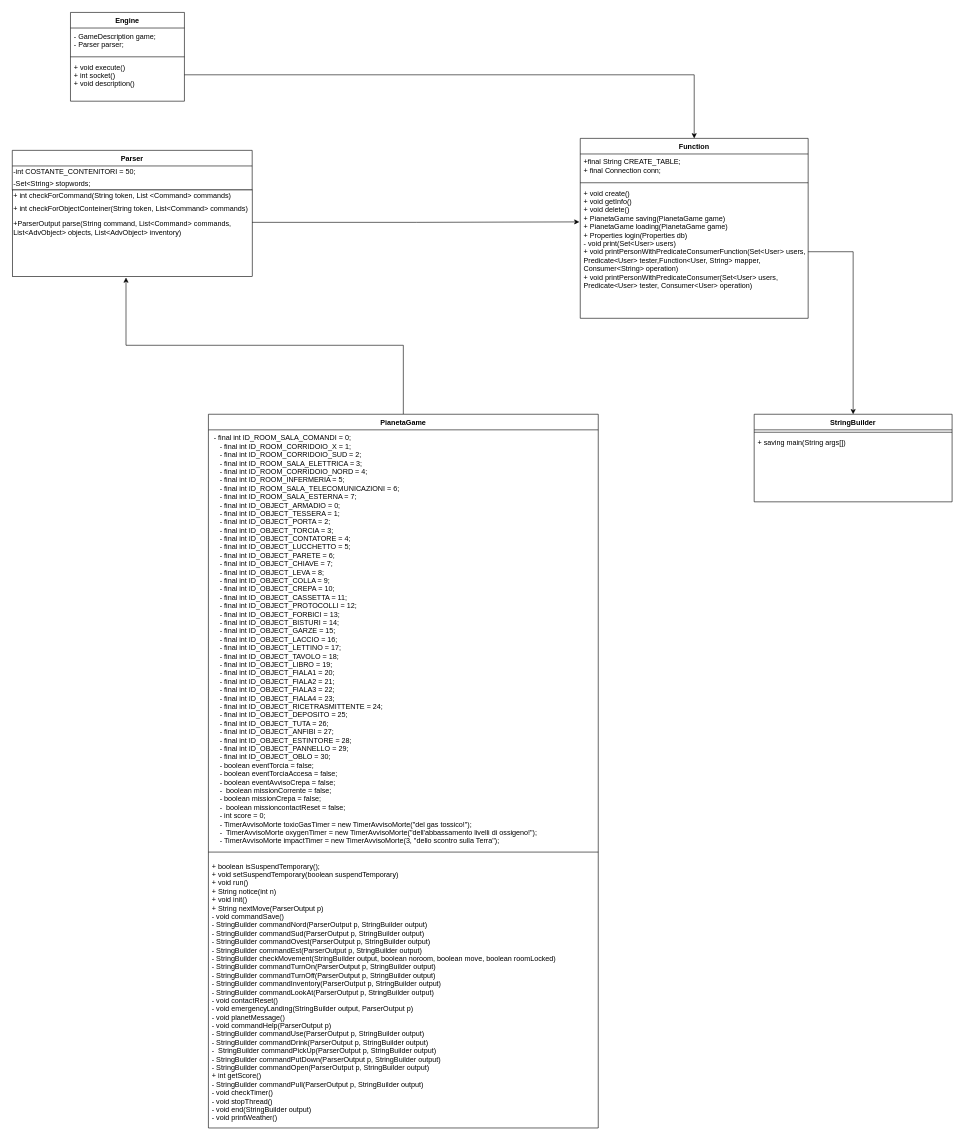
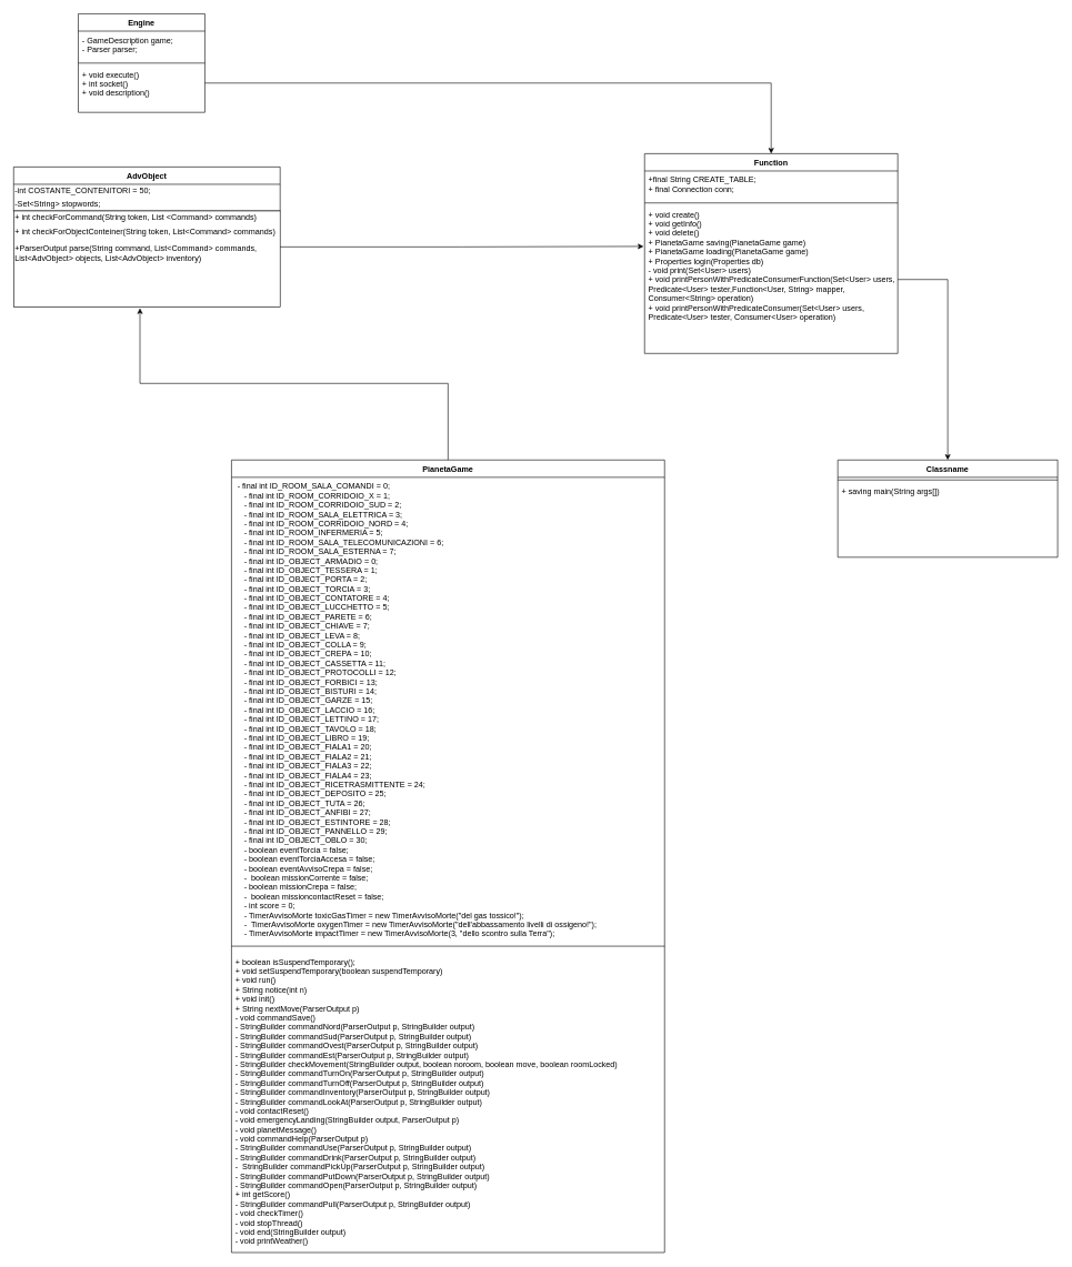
  <mxCell id="0" />
  <mxCell id="1" parent="0" />
  <mxCell id="2" value="Engine" style="swimlane;fontStyle=1;align=center;verticalAlign=top;childLayout=stackLayout;horizontal=1;startSize=26;horizontalStack=0;resizeParent=1;resizeLast=0;collapsible=1;marginBottom=0;rounded=0;shadow=0;strokeWidth=1;" parent="1" vertex="1"><mxGeometry x="117" y="20" width="190" height="148" as="geometry"><mxRectangle x="240" y="110" width="160" height="26" as="alternateBounds" /></mxGeometry></mxCell>
  <mxCell id="3" value="- GameDescription game;&#10;- Parser parser;&#10; " style="text;align=left;verticalAlign=top;spacingLeft=4;spacingRight=4;overflow=hidden;rotatable=0;points=[[0,0.5],[1,0.5]];portConstraint=eastwest;rounded=0;shadow=0;html=0;" parent="2" vertex="1"><mxGeometry y="26" width="190" height="44" as="geometry" /></mxCell>
  <mxCell id="4" value="" style="line;html=1;strokeWidth=1;align=left;verticalAlign=middle;spacingTop=-1;spacingLeft=3;spacingRight=3;rotatable=0;labelPosition=right;points=[];portConstraint=eastwest;" parent="2" vertex="1"><mxGeometry y="70" width="190" height="8" as="geometry" /></mxCell>
  <mxCell id="5" value="+ void execute()&#10;+ int socket()&#10;+ void description() " style="text;align=left;verticalAlign=top;spacingLeft=4;spacingRight=4;overflow=hidden;rotatable=0;points=[[0,0.5],[1,0.5]];portConstraint=eastwest;" parent="2" vertex="1"><mxGeometry y="78" width="190" height="52" as="geometry" /></mxCell>
- <mxCell id="6" value="Parser" style="swimlane;fontStyle=1;align=center;verticalAlign=top;childLayout=stackLayout;horizontal=1;startSize=26;horizontalStack=0;resizeParent=1;resizeParentMax=0;resizeLast=0;collapsible=1;marginBottom=0;" vertex="1" parent="1"><mxGeometry x="20" y="250" width="400" height="66" as="geometry" /></mxCell>
+ <mxCell id="6" value="AdvObject" style="swimlane;fontStyle=1;align=center;verticalAlign=top;childLayout=stackLayout;horizontal=1;startSize=26;horizontalStack=0;resizeParent=1;resizeParentMax=0;resizeLast=0;collapsible=1;marginBottom=0;" vertex="1" parent="1"><mxGeometry x="20" y="250" width="400" height="66" as="geometry" /></mxCell>
  <mxCell id="7" value="-int COSTANTE_CONTENITORI = 50;" style="text;html=1;align=left;verticalAlign=middle;resizable=0;points=[];autosize=1;" vertex="1" parent="6"><mxGeometry y="26" width="400" height="20" as="geometry" /></mxCell>
  <mxCell id="8" value="-Set&amp;lt;String&amp;gt; stopwords;" style="text;html=1;strokeColor=none;fillColor=none;align=left;verticalAlign=middle;whiteSpace=wrap;rounded=0;" vertex="1" parent="6"><mxGeometry y="46" width="400" height="20" as="geometry" /></mxCell>
  <mxCell id="9" value="&lt;br&gt;&lt;br&gt;&lt;br&gt;&lt;br&gt;&lt;br&gt;" style="html=1;labelBackgroundColor=none;" vertex="1" parent="1"><mxGeometry x="20" y="316" width="400" height="144" as="geometry" /></mxCell>
  <mxCell id="10" value="+ int checkForCommand(String token, List &amp;lt;Command&amp;gt; commands)" style="text;html=1;strokeColor=none;fillColor=none;align=left;verticalAlign=middle;whiteSpace=wrap;rounded=0;" vertex="1" parent="1"><mxGeometry x="20" y="316" width="420" height="20" as="geometry" /></mxCell>
  <mxCell id="11" value="+ int checkForObjectConteiner(String token, List&amp;lt;Command&amp;gt; commands)" style="text;html=1;strokeColor=none;fillColor=none;align=left;verticalAlign=middle;whiteSpace=wrap;rounded=0;" vertex="1" parent="1"><mxGeometry x="20" y="336" width="400" height="24" as="geometry" /></mxCell>
  <mxCell id="12" style="edgeStyle=orthogonalEdgeStyle;rounded=0;orthogonalLoop=1;jettySize=auto;html=1;exitX=1;exitY=0.25;exitDx=0;exitDy=0;entryX=-0.004;entryY=0.276;entryDx=0;entryDy=0;entryPerimeter=0;" edge="1" parent="1" source="13" target="22"><mxGeometry relative="1" as="geometry" /></mxCell>
  <mxCell id="13" value="+ParserOutput&amp;nbsp;parse(String command, List&amp;lt;Command&amp;gt; commands, List&amp;lt;AdvObject&amp;gt; objects, List&amp;lt;AdvObject&amp;gt; inventory)&amp;nbsp;" style="text;html=1;strokeColor=none;fillColor=none;align=left;verticalAlign=middle;whiteSpace=wrap;rounded=0;" vertex="1" parent="1"><mxGeometry x="20" y="360" width="400" height="40" as="geometry" /></mxCell>
  <mxCell id="14" style="edgeStyle=orthogonalEdgeStyle;rounded=0;orthogonalLoop=1;jettySize=auto;html=1;exitX=0.5;exitY=0;exitDx=0;exitDy=0;entryX=0.474;entryY=1.014;entryDx=0;entryDy=0;entryPerimeter=0;" edge="1" parent="1" source="15" target="9"><mxGeometry relative="1" as="geometry" /></mxCell>
  <mxCell id="15" value="PianetaGame" style="swimlane;fontStyle=1;align=center;verticalAlign=top;childLayout=stackLayout;horizontal=1;startSize=26;horizontalStack=0;resizeParent=1;resizeParentMax=0;resizeLast=0;collapsible=1;marginBottom=0;labelBackgroundColor=none;" vertex="1" parent="1"><mxGeometry x="347" y="690" width="650" height="1190" as="geometry" /></mxCell>
  <mxCell id="16" value=" - final int ID_ROOM_SALA_COMANDI = 0;&#10;    - final int ID_ROOM_CORRIDOIO_X = 1;&#10;    - final int ID_ROOM_CORRIDOIO_SUD = 2;&#10;    - final int ID_ROOM_SALA_ELETTRICA = 3;&#10;    - final int ID_ROOM_CORRIDOIO_NORD = 4;&#10;    - final int ID_ROOM_INFERMERIA = 5;&#10;    - final int ID_ROOM_SALA_TELECOMUNICAZIONI = 6;&#10;    - final int ID_ROOM_SALA_ESTERNA = 7;&#10;    - final int ID_OBJECT_ARMADIO = 0;&#10;    - final int ID_OBJECT_TESSERA = 1;&#10;    - final int ID_OBJECT_PORTA = 2;&#10;    - final int ID_OBJECT_TORCIA = 3;&#10;    - final int ID_OBJECT_CONTATORE = 4;&#10;    - final int ID_OBJECT_LUCCHETTO = 5;&#10;    - final int ID_OBJECT_PARETE = 6;&#10;    - final int ID_OBJECT_CHIAVE = 7;&#10;    - final int ID_OBJECT_LEVA = 8;&#10;    - final int ID_OBJECT_COLLA = 9;&#10;    - final int ID_OBJECT_CREPA = 10;&#10;    - final int ID_OBJECT_CASSETTA = 11;&#10;    - final int ID_OBJECT_PROTOCOLLI = 12;&#10;    - final int ID_OBJECT_FORBICI = 13;&#10;    - final int ID_OBJECT_BISTURI = 14;&#10;    - final int ID_OBJECT_GARZE = 15;&#10;    - final int ID_OBJECT_LACCIO = 16;&#10;    - final int ID_OBJECT_LETTINO = 17;&#10;    - final int ID_OBJECT_TAVOLO = 18;&#10;    - final int ID_OBJECT_LIBRO = 19;&#10;    - final int ID_OBJECT_FIALA1 = 20;&#10;    - final int ID_OBJECT_FIALA2 = 21;&#10;    - final int ID_OBJECT_FIALA3 = 22;&#10;    - final int ID_OBJECT_FIALA4 = 23;&#10;    - final int ID_OBJECT_RICETRASMITTENTE = 24;&#10;    - final int ID_OBJECT_DEPOSITO = 25;&#10;    - final int ID_OBJECT_TUTA = 26;&#10;    - final int ID_OBJECT_ANFIBI = 27;&#10;    - final int ID_OBJECT_ESTINTORE = 28;&#10;    - final int ID_OBJECT_PANNELLO = 29;&#10;    - final int ID_OBJECT_OBLO = 30;&#10;    - boolean eventTorcia = false;&#10;    - boolean eventTorciaAccesa = false;&#10;    - boolean eventAvvisoCrepa = false;&#10;    -  boolean missionCorrente = false;&#10;    - boolean missionCrepa = false;&#10;    -  boolean missioncontactReset = false;&#10;    - int score = 0;&#10;    - TimerAvvisoMorte toxicGasTimer = new TimerAvvisoMorte(&quot;del gas tossico!&quot;);&#10;    -  TimerAvvisoMorte oxygenTimer = new TimerAvvisoMorte(&quot;dell'abbassamento livelli di ossigeno!&quot;);&#10;    - TimerAvvisoMorte impactTimer = new TimerAvvisoMorte(3, &quot;dello scontro sulla Terra&quot;);" style="text;strokeColor=none;fillColor=none;align=left;verticalAlign=top;spacingLeft=4;spacingRight=4;overflow=hidden;rotatable=0;points=[[0,0.5],[1,0.5]];portConstraint=eastwest;" vertex="1" parent="15"><mxGeometry y="26" width="650" height="694" as="geometry" /></mxCell>
  <mxCell id="17" value="" style="line;strokeWidth=1;fillColor=none;align=left;verticalAlign=middle;spacingTop=-1;spacingLeft=3;spacingRight=3;rotatable=0;labelPosition=right;points=[];portConstraint=eastwest;" vertex="1" parent="15"><mxGeometry y="720" width="650" height="20" as="geometry" /></mxCell>
  <mxCell id="18" value="+ boolean isSuspendTemporary(); &#10;+ void setSuspendTemporary(boolean suspendTemporary)&#10;+ void run()&#10;+ String notice(int n)&#10;+ void init()&#10;+ String nextMove(ParserOutput p)&#10;- void commandSave()&#10;- StringBuilder commandNord(ParserOutput p, StringBuilder output)&#10;- StringBuilder commandSud(ParserOutput p, StringBuilder output)&#10;- StringBuilder commandOvest(ParserOutput p, StringBuilder output)&#10;- StringBuilder commandEst(ParserOutput p, StringBuilder output)&#10;- StringBuilder checkMovement(StringBuilder output, boolean noroom, boolean move, boolean roomLocked)&#10;- StringBuilder commandTurnOn(ParserOutput p, StringBuilder output)&#10;- StringBuilder commandTurnOff(ParserOutput p, StringBuilder output)&#10;- StringBuilder commandInventory(ParserOutput p, StringBuilder output)&#10;- StringBuilder commandLookAt(ParserOutput p, StringBuilder output)&#10;- void contactReset()&#10;- void emergencyLanding(StringBuilder output, ParserOutput p)&#10;- void planetMessage()&#10;- void commandHelp(ParserOutput p)&#10;- StringBuilder commandUse(ParserOutput p, StringBuilder output)&#10;- StringBuilder commandDrink(ParserOutput p, StringBuilder output)&#10;-  StringBuilder commandPickUp(ParserOutput p, StringBuilder output)&#10;- StringBuilder commandPutDown(ParserOutput p, StringBuilder output)&#10;- StringBuilder commandOpen(ParserOutput p, StringBuilder output)&#10;+ int getScore()&#10;- StringBuilder commandPull(ParserOutput p, StringBuilder output) &#10;- void checkTimer()&#10;- void stopThread()&#10;- void end(StringBuilder output)&#10;- void printWeather()" style="text;strokeColor=none;fillColor=none;align=left;verticalAlign=top;spacingLeft=4;spacingRight=4;overflow=hidden;rotatable=0;points=[[0,0.5],[1,0.5]];portConstraint=eastwest;" vertex="1" parent="15"><mxGeometry y="740" width="650" height="450" as="geometry" /></mxCell>
  <mxCell id="19" value="Function" style="swimlane;fontStyle=1;align=center;verticalAlign=top;childLayout=stackLayout;horizontal=1;startSize=26;horizontalStack=0;resizeParent=1;resizeParentMax=0;resizeLast=0;collapsible=1;marginBottom=0;labelBackgroundColor=none;" vertex="1" parent="1"><mxGeometry x="967" y="230" width="380" height="300" as="geometry" /></mxCell>
  <mxCell id="20" value="+final String CREATE_TABLE;&#10;+ final Connection conn;" style="text;strokeColor=none;fillColor=none;align=left;verticalAlign=top;spacingLeft=4;spacingRight=4;overflow=hidden;rotatable=0;points=[[0,0.5],[1,0.5]];portConstraint=eastwest;" vertex="1" parent="19"><mxGeometry y="26" width="380" height="44" as="geometry" /></mxCell>
  <mxCell id="21" value="" style="line;strokeWidth=1;fillColor=none;align=left;verticalAlign=middle;spacingTop=-1;spacingLeft=3;spacingRight=3;rotatable=0;labelPosition=right;points=[];portConstraint=eastwest;" vertex="1" parent="19"><mxGeometry y="70" width="380" height="8" as="geometry" /></mxCell>
  <mxCell id="22" value="+ void create()&#10;+ void getInfo()&#10;+ void delete()&#10;+ PianetaGame saving(PianetaGame game)&#10;+ PianetaGame loading(PianetaGame game)&#10;+ Properties login(Properties db)&#10;- void print(Set&lt;User&gt; users)&#10;+ void printPersonWithPredicateConsumerFunction(Set&lt;User&gt; users, &#10;Predicate&lt;User&gt; tester,Function&lt;User, String&gt; mapper,&#10;Consumer&lt;String&gt; operation)&#10;+ void printPersonWithPredicateConsumer(Set&lt;User&gt; users, &#10;Predicate&lt;User&gt; tester, Consumer&lt;User&gt; operation)" style="text;strokeColor=none;fillColor=none;align=left;verticalAlign=top;spacingLeft=4;spacingRight=4;overflow=hidden;rotatable=0;points=[[0,0.5],[1,0.5]];portConstraint=eastwest;" vertex="1" parent="19"><mxGeometry y="78" width="380" height="222" as="geometry" /></mxCell>
  <mxCell id="23" style="edgeStyle=orthogonalEdgeStyle;rounded=0;orthogonalLoop=1;jettySize=auto;html=1;entryX=0.5;entryY=0;entryDx=0;entryDy=0;" edge="1" parent="1" source="5" target="19"><mxGeometry relative="1" as="geometry" /></mxCell>
- <mxCell id="24" value="StringBuilder" style="swimlane;fontStyle=1;align=center;verticalAlign=top;childLayout=stackLayout;horizontal=1;startSize=26;horizontalStack=0;resizeParent=1;resizeParentMax=0;resizeLast=0;collapsible=1;marginBottom=0;labelBackgroundColor=none;" vertex="1" parent="1"><mxGeometry x="1257" y="690" width="330" height="146" as="geometry" /></mxCell>
+ <mxCell id="24" value="Classname" style="swimlane;fontStyle=1;align=center;verticalAlign=top;childLayout=stackLayout;horizontal=1;startSize=26;horizontalStack=0;resizeParent=1;resizeParentMax=0;resizeLast=0;collapsible=1;marginBottom=0;labelBackgroundColor=none;" vertex="1" parent="1"><mxGeometry x="1257" y="690" width="330" height="146" as="geometry" /></mxCell>
  <mxCell id="25" value="" style="line;strokeWidth=1;fillColor=none;align=left;verticalAlign=middle;spacingTop=-1;spacingLeft=3;spacingRight=3;rotatable=0;labelPosition=right;points=[];portConstraint=eastwest;" vertex="1" parent="24"><mxGeometry y="26" width="330" height="8" as="geometry" /></mxCell>
  <mxCell id="26" value="+ saving main(String args[])" style="text;strokeColor=none;fillColor=none;align=left;verticalAlign=top;spacingLeft=4;spacingRight=4;overflow=hidden;rotatable=0;points=[[0,0.5],[1,0.5]];portConstraint=eastwest;" vertex="1" parent="24"><mxGeometry y="34" width="330" height="112" as="geometry" /></mxCell>
  <mxCell id="27" style="edgeStyle=orthogonalEdgeStyle;rounded=0;orthogonalLoop=1;jettySize=auto;html=1;exitX=1;exitY=0.5;exitDx=0;exitDy=0;entryX=0.5;entryY=0;entryDx=0;entryDy=0;" edge="1" parent="1" source="22" target="24"><mxGeometry relative="1" as="geometry" /></mxCell>
